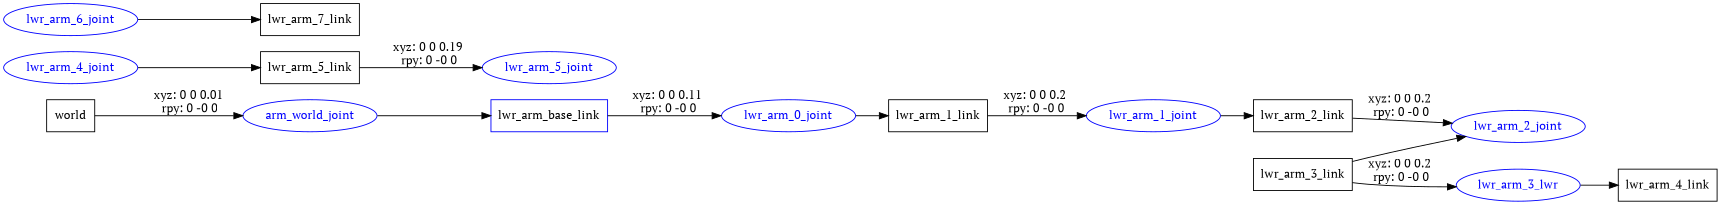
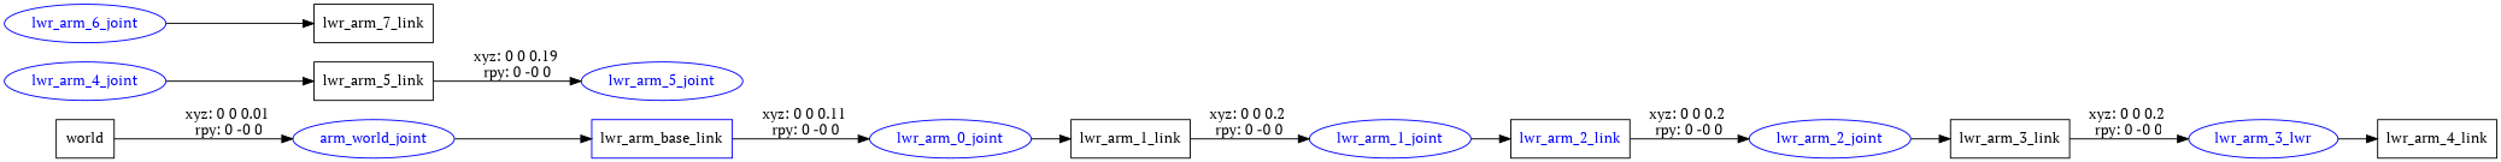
  digraph {
    fontname="PT Serif"
    rankdir=LR
    node [fontname="PT Serif" shape=box color=blue]
    edge [fontname="PT Serif"]
    n1 [label=world color=""]
    arm_world_joint [fontcolor=blue shape=ellipse]
    n3 [label=lwr_arm_base_link]
    lwr_arm_0_joint [fontcolor=blue shape=ellipse]
    n5 [label=lwr_arm_1_link color=""]
    lwr_arm_1_joint [fontcolor=blue shape=ellipse]
-   n7 [label=lwr_arm_2_link color=""]
+   n7 [label=lwr_arm_2_link fontcolor=blue color=""]
    lwr_arm_2_joint [fontcolor=blue shape=ellipse]
    n9 [label=lwr_arm_3_link color=""]
    n10 [fontcolor=blue label=lwr_arm_3_lwr shape=ellipse]
    n11 [label=lwr_arm_4_link color=""]
    lwr_arm_4_joint [fontcolor=blue shape=ellipse]
    n13 [label=lwr_arm_5_link color=""]
    lwr_arm_5_joint [fontcolor=blue shape=ellipse]
    lwr_arm_6_joint [fontcolor=blue shape=ellipse]
    n16 [label=lwr_arm_7_link color=""]
    n1 -> arm_world_joint [label="xyz: 0 0 0.01 \nrpy: 0 -0 0"]
    arm_world_joint -> n3
    n3 -> lwr_arm_0_joint [label="xyz: 0 0 0.11 \nrpy: 0 -0 0"]
    lwr_arm_0_joint -> n5
    n5 -> lwr_arm_1_joint [label="xyz: 0 0 0.2 \nrpy: 0 -0 0"]
    lwr_arm_1_joint -> n7
    n7 -> lwr_arm_2_joint [label="xyz: 0 0 0.2 \nrpy: 0 -0 0"]
-   n9 -> lwr_arm_2_joint
+   lwr_arm_2_joint -> n9
    n9 -> n10 [label="xyz: 0 0 0.2 \nrpy: 0 -0 0"]
    n10 -> n11
    lwr_arm_4_joint -> n13
    n13 -> lwr_arm_5_joint [label="xyz: 0 0 0.19 \nrpy: 0 -0 0"]
    lwr_arm_6_joint -> n16
  }
